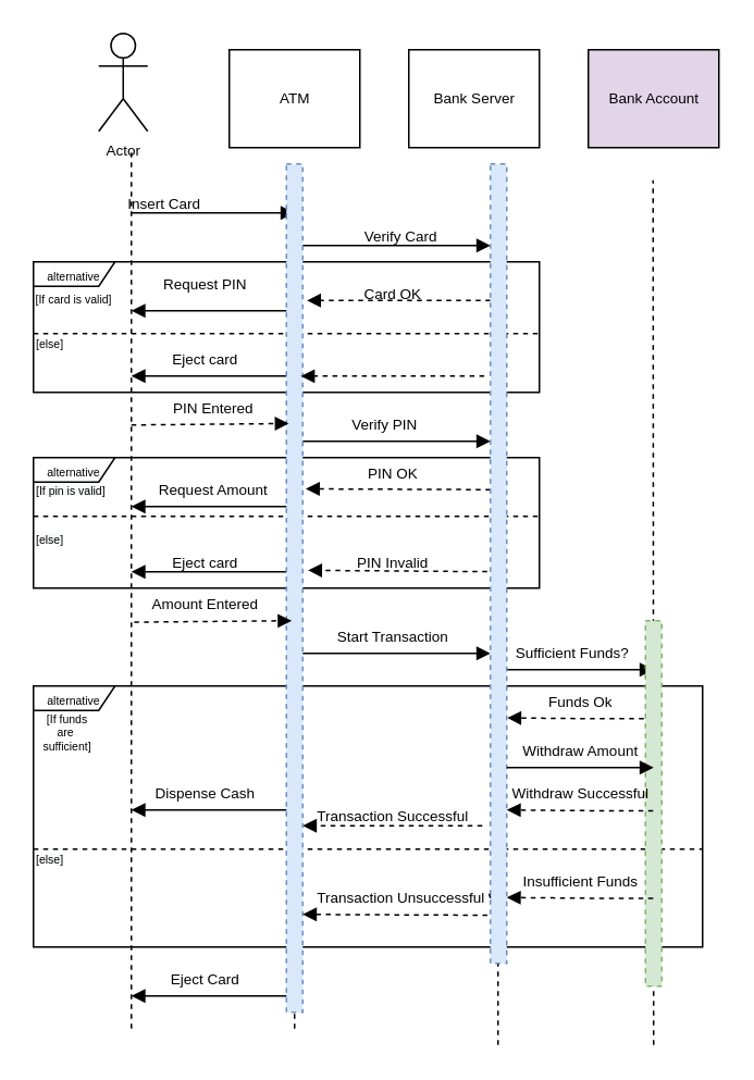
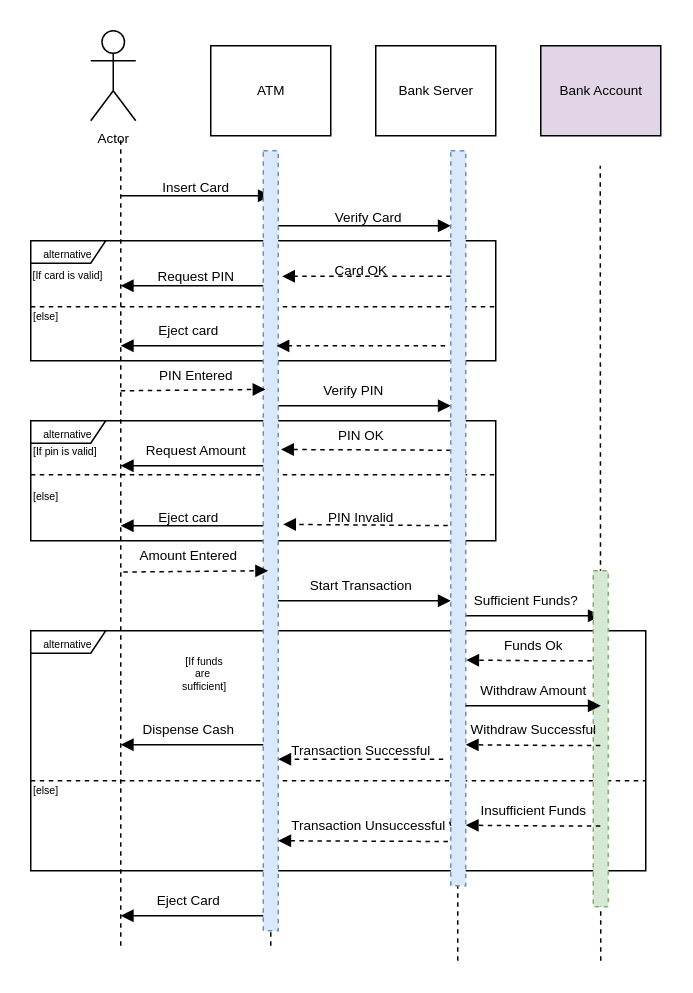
  <mxCell id="0" />
  <mxCell id="1" parent="0" />
  <mxCell id="2" value="&lt;font style=&quot;font-size: 7px&quot;&gt;alternative&lt;/font&gt;" style="shape=umlFrame;whiteSpace=wrap;html=1;width=50;height=15;" vertex="1" parent="1"><mxGeometry x="20" y="160" width="310" height="80" as="geometry" /></mxCell>
  <mxCell id="3" value="" style="line;strokeWidth=1;fillColor=none;align=left;verticalAlign=middle;spacingTop=-1;spacingLeft=3;spacingRight=3;rotatable=0;labelPosition=right;points=[];portConstraint=eastwest;dashed=1;" vertex="1" parent="1"><mxGeometry x="20" y="200" width="310" height="8" as="geometry" /></mxCell>
  <mxCell id="4" value="&lt;font style=&quot;font-size: 7px&quot;&gt;alternative&lt;/font&gt;" style="shape=umlFrame;whiteSpace=wrap;html=1;width=50;height=15;" vertex="1" parent="1"><mxGeometry x="20" y="280" width="310" height="80" as="geometry" /></mxCell>
  <mxCell id="5" value="" style="line;strokeWidth=1;fillColor=none;align=left;verticalAlign=middle;spacingTop=-1;spacingLeft=3;spacingRight=3;rotatable=0;labelPosition=right;points=[];portConstraint=eastwest;dashed=1;" vertex="1" parent="1"><mxGeometry x="20" y="312" width="310" height="8" as="geometry" /></mxCell>
  <mxCell id="6" value="&lt;font style=&quot;font-size: 7px&quot;&gt;alternative&lt;/font&gt;" style="shape=umlFrame;whiteSpace=wrap;html=1;width=50;height=15;" vertex="1" parent="1"><mxGeometry x="20" y="420" width="410" height="160" as="geometry" /></mxCell>
  <mxCell id="7" value="" style="line;strokeWidth=1;fillColor=none;align=left;verticalAlign=middle;spacingTop=-1;spacingLeft=3;spacingRight=3;rotatable=0;labelPosition=right;points=[];portConstraint=eastwest;dashed=1;" vertex="1" parent="1"><mxGeometry x="20" y="516" width="410" height="8" as="geometry" /></mxCell>
  <mxCell id="8" value="Actor" style="shape=umlActor;verticalLabelPosition=bottom;verticalAlign=top;html=1;fontSize=9;" vertex="1" parent="1"><mxGeometry x="60" y="20" width="30" height="60" as="geometry" /></mxCell>
  <mxCell id="9" value="ATM" style="html=1;fontSize=9;" vertex="1" parent="1"><mxGeometry x="140" y="30" width="80" height="60" as="geometry" /></mxCell>
  <mxCell id="10" value="Bank Server" style="html=1;fontSize=9;" vertex="1" parent="1"><mxGeometry x="250" y="30" width="80" height="60" as="geometry" /></mxCell>
  <mxCell id="11" value="Bank Account" style="html=1;fontSize=9;fillColor=#e1d5e7;" vertex="1" parent="1"><mxGeometry x="360" y="30" width="80" height="60" as="geometry" /></mxCell>
  <mxCell id="12" value="" style="endArrow=none;html=1;rounded=0;fontSize=9;dashed=1;" edge="1" parent="1"><mxGeometry width="50" height="50" relative="1" as="geometry"><mxPoint x="80" y="630" as="sourcePoint" /><mxPoint x="80" y="90" as="targetPoint" /></mxGeometry></mxCell>
  <mxCell id="13" value="" style="endArrow=none;html=1;rounded=0;fontSize=9;dashed=1;startArrow=none;" edge="1" parent="1" source="37"><mxGeometry width="50" height="50" relative="1" as="geometry"><mxPoint x="180" y="630" as="sourcePoint" /><mxPoint x="179.5" y="100" as="targetPoint" /></mxGeometry></mxCell>
  <mxCell id="14" value="" style="endArrow=none;html=1;rounded=0;fontSize=9;dashed=1;" edge="1" parent="1"><mxGeometry width="50" height="50" relative="1" as="geometry"><mxPoint x="304.66" y="640" as="sourcePoint" /><mxPoint x="304.66" y="100" as="targetPoint" /></mxGeometry></mxCell>
  <mxCell id="15" value="[If card is valid]" style="text;html=1;strokeColor=none;fillColor=none;align=center;verticalAlign=middle;whiteSpace=wrap;rounded=0;dashed=1;fontSize=7;" vertex="1" parent="1"><mxGeometry x="20" y="178" width="50" height="12" as="geometry" /></mxCell>
  <mxCell id="16" value="&lt;span style=&quot;color: rgb(0 , 0 , 0) ; font-family: &amp;#34;helvetica&amp;#34; ; font-size: 7px ; font-style: normal ; font-weight: 400 ; letter-spacing: normal ; text-align: center ; text-indent: 0px ; text-transform: none ; word-spacing: 0px ; background-color: rgb(248 , 249 , 250) ; display: inline ; float: none&quot;&gt;[If pin is valid]&lt;/span&gt;" style="text;whiteSpace=wrap;html=1;fontSize=7;" vertex="1" parent="1"><mxGeometry x="20" y="290" width="70" height="20" as="geometry" /></mxCell>
  <mxCell id="17" value="&lt;div style=&quot;text-align: center&quot;&gt;&lt;span&gt;&lt;font face=&quot;helvetica&quot;&gt;[else]&lt;/font&gt;&lt;/span&gt;&lt;/div&gt;" style="text;whiteSpace=wrap;html=1;fontSize=7;" vertex="1" parent="1"><mxGeometry x="20" y="200" width="30" height="20" as="geometry" /></mxCell>
  <mxCell id="18" value="&lt;span style=&quot;color: rgb(0, 0, 0); font-family: helvetica; font-size: 7px; font-style: normal; font-weight: 400; letter-spacing: normal; text-align: center; text-indent: 0px; text-transform: none; word-spacing: 0px; background-color: rgb(248, 249, 250); display: inline; float: none;&quot;&gt;[else]&lt;/span&gt;" style="text;whiteSpace=wrap;html=1;fontSize=7;" vertex="1" parent="1"><mxGeometry x="20" y="320" width="40" height="20" as="geometry" /></mxCell>
  <mxCell id="19" value="&lt;span style=&quot;color: rgb(0, 0, 0); font-family: helvetica; font-size: 7px; font-style: normal; font-weight: 400; letter-spacing: normal; text-align: center; text-indent: 0px; text-transform: none; word-spacing: 0px; background-color: rgb(248, 249, 250); display: inline; float: none;&quot;&gt;[else]&lt;/span&gt;" style="text;whiteSpace=wrap;html=1;fontSize=7;" vertex="1" parent="1"><mxGeometry x="20" y="516" width="40" height="20" as="geometry" /></mxCell>
- <mxCell id="20" value="&lt;div style=&quot;text-align: center&quot;&gt;&lt;span&gt;&lt;font face=&quot;helvetica&quot;&gt;[If funds are&amp;nbsp;&lt;/font&gt;&lt;/span&gt;&lt;/div&gt;&lt;div style=&quot;text-align: center&quot;&gt;&lt;span&gt;&lt;font face=&quot;helvetica&quot;&gt;sufficient]&lt;/font&gt;&lt;/span&gt;&lt;/div&gt;" style="text;whiteSpace=wrap;html=1;fontSize=7;" vertex="1" parent="1"><mxGeometry x="20" y="430" width="40" height="40" as="geometry" /></mxCell>
+ <mxCell id="20" value="&lt;div style=&quot;text-align: center&quot;&gt;&lt;span&gt;&lt;font face=&quot;helvetica&quot;&gt;[If funds are&amp;nbsp;&lt;/font&gt;&lt;/span&gt;&lt;/div&gt;&lt;div style=&quot;text-align: center&quot;&gt;&lt;span&gt;&lt;font face=&quot;helvetica&quot;&gt;sufficient]&lt;/font&gt;&lt;/span&gt;&lt;/div&gt;" style="text;whiteSpace=wrap;html=1;fontSize=7;" vertex="1" parent="1"><mxGeometry x="115" y="430" width="40" height="40" as="geometry" /></mxCell>
  <mxCell id="21" value="" style="endArrow=block;html=1;rounded=0;fontSize=7;endFill=1;" edge="1" parent="1"><mxGeometry width="50" height="50" relative="1" as="geometry"><mxPoint x="180" y="190" as="sourcePoint" /><mxPoint x="80" y="190" as="targetPoint" /></mxGeometry></mxCell>
  <mxCell id="22" value="" style="endArrow=block;html=1;rounded=0;fontSize=7;endFill=1;" edge="1" parent="1"><mxGeometry width="50" height="50" relative="1" as="geometry"><mxPoint x="180" y="230" as="sourcePoint" /><mxPoint x="80" y="230" as="targetPoint" /></mxGeometry></mxCell>
  <mxCell id="23" value="" style="endArrow=block;html=1;rounded=0;fontSize=7;endFill=1;" edge="1" parent="1"><mxGeometry width="50" height="50" relative="1" as="geometry"><mxPoint x="180" y="310" as="sourcePoint" /><mxPoint x="80" y="310" as="targetPoint" /></mxGeometry></mxCell>
  <mxCell id="24" value="" style="endArrow=block;html=1;rounded=0;fontSize=7;endFill=1;" edge="1" parent="1"><mxGeometry width="50" height="50" relative="1" as="geometry"><mxPoint x="180" y="350" as="sourcePoint" /><mxPoint x="80" y="350" as="targetPoint" /></mxGeometry></mxCell>
  <mxCell id="25" value="" style="endArrow=block;html=1;rounded=0;fontSize=7;endFill=1;" edge="1" parent="1"><mxGeometry width="50" height="50" relative="1" as="geometry"><mxPoint x="180" y="496" as="sourcePoint" /><mxPoint x="80" y="496" as="targetPoint" /></mxGeometry></mxCell>
  <mxCell id="26" value="" style="endArrow=block;html=1;rounded=0;fontSize=7;endFill=1;" edge="1" parent="1"><mxGeometry width="50" height="50" relative="1" as="geometry"><mxPoint x="180" y="610" as="sourcePoint" /><mxPoint x="80" y="610" as="targetPoint" /></mxGeometry></mxCell>
  <mxCell id="27" value="" style="endArrow=block;html=1;rounded=0;fontSize=7;endFill=1;" edge="1" parent="1"><mxGeometry width="50" height="50" relative="1" as="geometry"><mxPoint x="180" y="270" as="sourcePoint" /><mxPoint x="300" y="270" as="targetPoint" /></mxGeometry></mxCell>
  <mxCell id="28" value="" style="endArrow=block;html=1;rounded=0;fontSize=7;endFill=1;" edge="1" parent="1"><mxGeometry width="50" height="50" relative="1" as="geometry"><mxPoint x="180" y="400" as="sourcePoint" /><mxPoint x="300" y="400" as="targetPoint" /><Array as="points" /></mxGeometry></mxCell>
  <mxCell id="29" value="" style="endArrow=block;html=1;rounded=0;fontSize=7;endFill=1;dashed=1;entryX=1.255;entryY=0.161;entryDx=0;entryDy=0;entryPerimeter=0;" edge="1" parent="1" target="37"><mxGeometry width="50" height="50" relative="1" as="geometry"><mxPoint x="300" y="183.66" as="sourcePoint" /><mxPoint x="180" y="183.66" as="targetPoint" /></mxGeometry></mxCell>
  <mxCell id="30" value="" style="endArrow=block;html=1;rounded=0;fontSize=7;endFill=1;dashed=1;" edge="1" parent="1"><mxGeometry width="50" height="50" relative="1" as="geometry"><mxPoint x="295" y="505.66" as="sourcePoint" /><mxPoint x="185" y="505.66" as="targetPoint" /></mxGeometry></mxCell>
  <mxCell id="31" value="" style="endArrow=block;html=1;rounded=0;fontSize=7;endFill=1;dashed=1;entryX=1.186;entryY=0.383;entryDx=0;entryDy=0;entryPerimeter=0;" edge="1" parent="1" target="37"><mxGeometry width="50" height="50" relative="1" as="geometry"><mxPoint x="300" y="299.66" as="sourcePoint" /><mxPoint x="180" y="299.66" as="targetPoint" /></mxGeometry></mxCell>
  <mxCell id="32" value="" style="endArrow=block;html=1;rounded=0;fontSize=7;endFill=1;dashed=1;entryX=1.324;entryY=0.479;entryDx=0;entryDy=0;entryPerimeter=0;" edge="1" parent="1" target="37"><mxGeometry width="50" height="50" relative="1" as="geometry"><mxPoint x="310" y="350" as="sourcePoint" /><mxPoint x="190" y="350" as="targetPoint" /></mxGeometry></mxCell>
  <mxCell id="33" value="" style="endArrow=block;html=1;rounded=0;fontSize=7;endFill=1;dashed=1;entryX=1.031;entryY=0.693;entryDx=0;entryDy=0;entryPerimeter=0;" edge="1" parent="1" target="39"><mxGeometry width="50" height="50" relative="1" as="geometry"><mxPoint x="400" y="440" as="sourcePoint" /><mxPoint x="300" y="440" as="targetPoint" /><Array as="points"><mxPoint x="360" y="440" /></Array></mxGeometry></mxCell>
  <mxCell id="34" value="" style="endArrow=block;html=1;rounded=0;fontSize=7;endFill=1;" edge="1" parent="1"><mxGeometry width="50" height="50" relative="1" as="geometry"><mxPoint x="180" y="150" as="sourcePoint" /><mxPoint x="300" y="150" as="targetPoint" /></mxGeometry></mxCell>
  <mxCell id="35" value="" style="endArrow=block;html=1;rounded=0;fontSize=7;endFill=1;" edge="1" parent="1"><mxGeometry width="50" height="50" relative="1" as="geometry"><mxPoint x="80" y="130" as="sourcePoint" /><mxPoint x="180" y="130" as="targetPoint" /></mxGeometry></mxCell>
  <mxCell id="36" value="" style="endArrow=block;html=1;rounded=0;fontSize=7;endFill=1;" edge="1" parent="1"><mxGeometry width="50" height="50" relative="1" as="geometry"><mxPoint x="300" y="410" as="sourcePoint" /><mxPoint x="400" y="410" as="targetPoint" /><Array as="points"><mxPoint x="350" y="410" /></Array></mxGeometry></mxCell>
  <mxCell id="37" value="" style="html=1;points=[];perimeter=orthogonalPerimeter;dashed=1;fontSize=7;fillColor=#dae8fc;strokeColor=#6c8ebf;" vertex="1" parent="1"><mxGeometry x="175" y="100" width="10" height="520" as="geometry" /></mxCell>
  <mxCell id="38" value="" style="endArrow=none;html=1;rounded=0;fontSize=9;dashed=1;" edge="1" parent="1" target="37"><mxGeometry width="50" height="50" relative="1" as="geometry"><mxPoint x="180" y="630" as="sourcePoint" /><mxPoint x="179.5" y="100" as="targetPoint" /></mxGeometry></mxCell>
  <mxCell id="39" value="" style="html=1;points=[];perimeter=orthogonalPerimeter;dashed=1;fontSize=7;fillColor=#dae8fc;strokeColor=#6c8ebf;" vertex="1" parent="1"><mxGeometry x="300" y="100" width="10" height="490" as="geometry" /></mxCell>
  <mxCell id="40" value="" style="endArrow=none;html=1;rounded=0;fontSize=9;dashed=1;" edge="1" parent="1"><mxGeometry width="50" height="50" relative="1" as="geometry"><mxPoint x="400" y="640" as="sourcePoint" /><mxPoint x="399.66" y="110" as="targetPoint" /></mxGeometry></mxCell>
  <mxCell id="41" value="" style="html=1;points=[];perimeter=orthogonalPerimeter;dashed=1;fontSize=7;fillColor=#d5e8d4;strokeColor=#82b366;" vertex="1" parent="1"><mxGeometry x="395" y="380" width="10" height="224" as="geometry" /></mxCell>
- <mxCell id="42" value="Insert Card" style="text;html=1;align=center;verticalAlign=middle;resizable=0;points=[];autosize=1;strokeColor=none;fillColor=none;fontSize=9;" vertex="1" parent="1"><mxGeometry x="70" y="115" width="60" height="20" as="geometry" /></mxCell>
- <mxCell id="43" value="Request PIN" style="text;html=1;align=center;verticalAlign=middle;resizable=0;points=[];autosize=1;strokeColor=none;fillColor=none;fontSize=9;" vertex="1" parent="1"><mxGeometry x="90" y="164" width="70" height="20" as="geometry" /></mxCell>
+ <mxCell id="42" value="Insert Card" style="text;html=1;align=center;verticalAlign=middle;resizable=0;points=[];autosize=1;strokeColor=none;fillColor=none;fontSize=9;" vertex="1" parent="1"><mxGeometry x="100" y="115" width="60" height="20" as="geometry" /></mxCell>
+ <mxCell id="43" value="Request PIN" style="text;html=1;align=center;verticalAlign=middle;resizable=0;points=[];autosize=1;strokeColor=none;fillColor=none;fontSize=9;" vertex="1" parent="1"><mxGeometry x="95" y="174" width="70" height="20" as="geometry" /></mxCell>
  <mxCell id="44" value="Card OK" style="text;html=1;align=center;verticalAlign=middle;resizable=0;points=[];autosize=1;strokeColor=none;fillColor=none;fontSize=9;" vertex="1" parent="1"><mxGeometry x="215" y="170" width="50" height="20" as="geometry" /></mxCell>
  <mxCell id="45" value="Verify Card" style="text;html=1;align=center;verticalAlign=middle;resizable=0;points=[];autosize=1;strokeColor=none;fillColor=none;fontSize=9;" vertex="1" parent="1"><mxGeometry x="215" y="135" width="60" height="20" as="geometry" /></mxCell>
  <mxCell id="46" value="" style="endArrow=block;html=1;rounded=0;fontSize=7;endFill=1;dashed=1;entryX=1.255;entryY=0.161;entryDx=0;entryDy=0;entryPerimeter=0;" edge="1" parent="1"><mxGeometry width="50" height="50" relative="1" as="geometry"><mxPoint x="296.23" y="230" as="sourcePoint" /><mxPoint x="183.78" y="230.06" as="targetPoint" /></mxGeometry></mxCell>
  <mxCell id="47" value="PIN OK" style="text;html=1;align=center;verticalAlign=middle;resizable=0;points=[];autosize=1;strokeColor=none;fillColor=none;fontSize=9;" vertex="1" parent="1"><mxGeometry x="215" y="280" width="50" height="20" as="geometry" /></mxCell>
  <mxCell id="48" value="Eject card" style="text;html=1;align=center;verticalAlign=middle;resizable=0;points=[];autosize=1;strokeColor=none;fillColor=none;fontSize=9;" vertex="1" parent="1"><mxGeometry x="95" y="210" width="60" height="20" as="geometry" /></mxCell>
  <mxCell id="49" value="PIN Invalid" style="text;html=1;align=center;verticalAlign=middle;resizable=0;points=[];autosize=1;strokeColor=none;fillColor=none;fontSize=9;" vertex="1" parent="1"><mxGeometry x="210" y="335" width="60" height="20" as="geometry" /></mxCell>
  <mxCell id="50" value="Eject card" style="text;html=1;align=center;verticalAlign=middle;resizable=0;points=[];autosize=1;strokeColor=none;fillColor=none;fontSize=9;" vertex="1" parent="1"><mxGeometry x="95" y="335" width="60" height="20" as="geometry" /></mxCell>
  <mxCell id="51" value="Request Amount" style="text;html=1;align=center;verticalAlign=middle;resizable=0;points=[];autosize=1;strokeColor=none;fillColor=none;fontSize=9;" vertex="1" parent="1"><mxGeometry x="90" y="290" width="80" height="20" as="geometry" /></mxCell>
  <mxCell id="52" value="" style="endArrow=block;html=1;rounded=0;fontSize=7;endFill=1;entryX=0.152;entryY=0.306;entryDx=0;entryDy=0;entryPerimeter=0;dashed=1;" edge="1" parent="1" target="37"><mxGeometry width="50" height="50" relative="1" as="geometry"><mxPoint x="80" y="260" as="sourcePoint" /><mxPoint x="170" y="260" as="targetPoint" /></mxGeometry></mxCell>
  <mxCell id="53" value="Verify PIN" style="text;html=1;align=center;verticalAlign=middle;resizable=0;points=[];autosize=1;strokeColor=none;fillColor=none;fontSize=9;" vertex="1" parent="1"><mxGeometry x="205" y="250" width="60" height="20" as="geometry" /></mxCell>
  <mxCell id="54" value="PIN Entered" style="text;html=1;align=center;verticalAlign=middle;resizable=0;points=[];autosize=1;strokeColor=none;fillColor=none;fontSize=9;" vertex="1" parent="1"><mxGeometry x="100" y="240" width="60" height="20" as="geometry" /></mxCell>
  <mxCell id="55" value="" style="endArrow=block;html=1;rounded=0;fontSize=7;endFill=1;entryX=0.152;entryY=0.306;entryDx=0;entryDy=0;entryPerimeter=0;dashed=1;" edge="1" parent="1"><mxGeometry width="50" height="50" relative="1" as="geometry"><mxPoint x="81.74" y="380.88" as="sourcePoint" /><mxPoint x="178.26" y="380" as="targetPoint" /></mxGeometry></mxCell>
  <mxCell id="56" value="Sufficient Funds?" style="text;html=1;align=center;verticalAlign=middle;resizable=0;points=[];autosize=1;strokeColor=none;fillColor=none;fontSize=9;" vertex="1" parent="1"><mxGeometry x="310" y="390" width="80" height="20" as="geometry" /></mxCell>
  <mxCell id="57" value="Start Transaction" style="text;html=1;align=center;verticalAlign=middle;resizable=0;points=[];autosize=1;strokeColor=none;fillColor=none;fontSize=9;" vertex="1" parent="1"><mxGeometry x="200" y="380" width="80" height="20" as="geometry" /></mxCell>
  <mxCell id="58" value="Amount Entered" style="text;html=1;align=center;verticalAlign=middle;resizable=0;points=[];autosize=1;strokeColor=none;fillColor=none;fontSize=9;" vertex="1" parent="1"><mxGeometry x="85" y="360" width="80" height="20" as="geometry" /></mxCell>
  <mxCell id="59" value="Dispense Cash" style="text;html=1;align=center;verticalAlign=middle;resizable=0;points=[];autosize=1;strokeColor=none;fillColor=none;fontSize=9;" vertex="1" parent="1"><mxGeometry x="85" y="476" width="80" height="20" as="geometry" /></mxCell>
  <mxCell id="60" value="Eject Card" style="text;html=1;align=center;verticalAlign=middle;resizable=0;points=[];autosize=1;strokeColor=none;fillColor=none;fontSize=9;" vertex="1" parent="1"><mxGeometry x="95" y="590" width="60" height="20" as="geometry" /></mxCell>
  <mxCell id="61" value="Transaction Successful" style="text;html=1;align=center;verticalAlign=middle;resizable=0;points=[];autosize=1;strokeColor=none;fillColor=none;fontSize=9;" vertex="1" parent="1"><mxGeometry x="185" y="490" width="110" height="20" as="geometry" /></mxCell>
  <mxCell id="62" value="" style="endArrow=none;html=1;rounded=0;fontSize=7;endFill=1;dashed=1;entryX=0.91;entryY=0.864;entryDx=0;entryDy=0;entryPerimeter=0;" edge="1" parent="1"><mxGeometry width="50" height="50" relative="1" as="geometry"><mxPoint x="300" y="550" as="sourcePoint" /><mxPoint x="299.2" y="547.28" as="targetPoint" /></mxGeometry></mxCell>
  <mxCell id="63" value="Transaction Unsuccessful" style="text;html=1;align=center;verticalAlign=middle;resizable=0;points=[];autosize=1;strokeColor=none;fillColor=none;fontSize=9;" vertex="1" parent="1"><mxGeometry x="185" y="540" width="120" height="20" as="geometry" /></mxCell>
  <mxCell id="64" value="" style="endArrow=block;html=1;rounded=0;fontSize=7;endFill=1;dashed=1;entryX=1.186;entryY=0.383;entryDx=0;entryDy=0;entryPerimeter=0;" edge="1" parent="1"><mxGeometry width="50" height="50" relative="1" as="geometry"><mxPoint x="298.14" y="560.5" as="sourcePoint" /><mxPoint x="185" y="560" as="targetPoint" /></mxGeometry></mxCell>
  <mxCell id="65" value="" style="endArrow=block;html=1;rounded=0;fontSize=7;endFill=1;dashed=1;entryX=1.031;entryY=0.693;entryDx=0;entryDy=0;entryPerimeter=0;" edge="1" parent="1"><mxGeometry width="50" height="50" relative="1" as="geometry"><mxPoint x="399.69" y="496.43" as="sourcePoint" /><mxPoint x="310" y="496" as="targetPoint" /><Array as="points"><mxPoint x="359.69" y="496.43" /></Array></mxGeometry></mxCell>
  <mxCell id="66" value="Funds Ok" style="text;html=1;align=center;verticalAlign=middle;resizable=0;points=[];autosize=1;strokeColor=none;fillColor=none;fontSize=9;" vertex="1" parent="1"><mxGeometry x="330" y="420" width="50" height="20" as="geometry" /></mxCell>
  <mxCell id="67" value="" style="endArrow=block;html=1;rounded=0;fontSize=7;endFill=1;" edge="1" parent="1"><mxGeometry width="50" height="50" relative="1" as="geometry"><mxPoint x="310" y="470" as="sourcePoint" /><mxPoint x="400" y="470" as="targetPoint" /><Array as="points" /></mxGeometry></mxCell>
  <mxCell id="68" value="Withdraw Amount" style="text;html=1;align=center;verticalAlign=middle;resizable=0;points=[];autosize=1;strokeColor=none;fillColor=none;fontSize=9;" vertex="1" parent="1"><mxGeometry x="310" y="450" width="90" height="20" as="geometry" /></mxCell>
  <mxCell id="69" value="Withdraw Successful" style="text;html=1;align=center;verticalAlign=middle;resizable=0;points=[];autosize=1;strokeColor=none;fillColor=none;fontSize=9;" vertex="1" parent="1"><mxGeometry x="305" y="476" width="100" height="20" as="geometry" /></mxCell>
  <mxCell id="70" value="" style="endArrow=block;html=1;rounded=0;fontSize=7;endFill=1;dashed=1;entryX=1.031;entryY=0.693;entryDx=0;entryDy=0;entryPerimeter=0;" edge="1" parent="1"><mxGeometry width="50" height="50" relative="1" as="geometry"><mxPoint x="399.69" y="550.09" as="sourcePoint" /><mxPoint x="310" y="549.66" as="targetPoint" /><Array as="points"><mxPoint x="359.69" y="550.09" /></Array></mxGeometry></mxCell>
  <mxCell id="71" value="Insufficient Funds" style="text;html=1;align=center;verticalAlign=middle;resizable=0;points=[];autosize=1;strokeColor=none;fillColor=none;fontSize=9;" vertex="1" parent="1"><mxGeometry x="310" y="530" width="90" height="20" as="geometry" /></mxCell>
